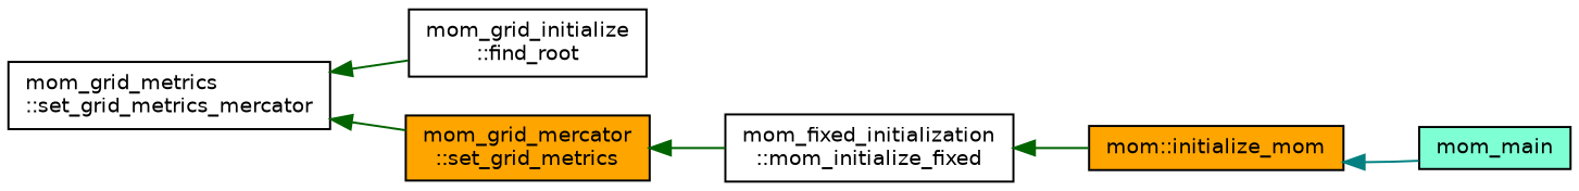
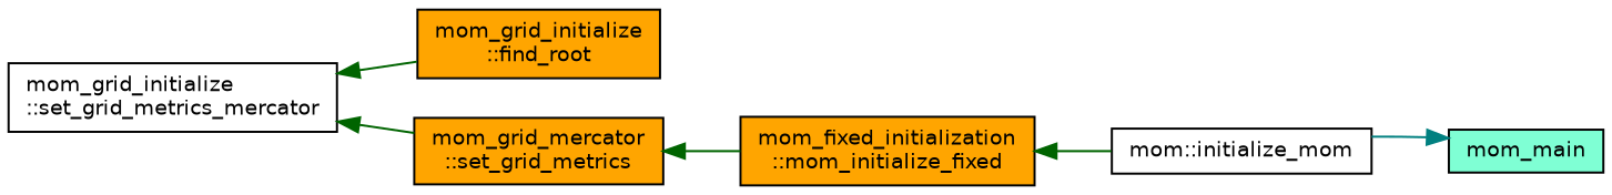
  digraph {
    rankdir=LR
    node [color=black fillcolor=orange fontname=Helvetica fontsize=10 shape=record style=filled]
    edge [color=darkgreen dir=back fontname=Helvetica fontsize=10 labelfontname=Helvetica labelfontsize=10 style=solid]
-   n1 [fillcolor=white fontcolor=black height=0.2 label="mom_grid_initialize\l::find_root" width=0.4]
-   n2 [fillcolor=white height=0.2 label="mom_grid_metrics\l::set_grid_metrics_mercator" width=0.4]
+   n1 [fontcolor=black height=0.2 label="mom_grid_initialize\l::find_root" width=0.4]
+   n2 [fillcolor=white height=0.2 label="mom_grid_initialize\l::set_grid_metrics_mercator" width=0.4]
    n3 [height=0.2 label="mom_grid_mercator\l::set_grid_metrics" width=0.4]
-   n4 [fillcolor=white height=0.2 label="mom_fixed_initialization\l::mom_initialize_fixed" width=0.4]
-   n5 [height=0.2 label="mom::initialize_mom" width=0.4]
+   n4 [height=0.2 label="mom_fixed_initialization\l::mom_initialize_fixed" width=0.4]
+   n5 [fillcolor=white height=0.2 label="mom::initialize_mom" width=0.4]
    n6 [fillcolor=aquamarine height=0.2 label=mom_main width=0.4]
    n2 -> n1
    n2 -> n3
    n3 -> n4
    n4 -> n5
-   n5 -> n6 [color=teal]
+   n6 -> n5 [color=teal]
  }
